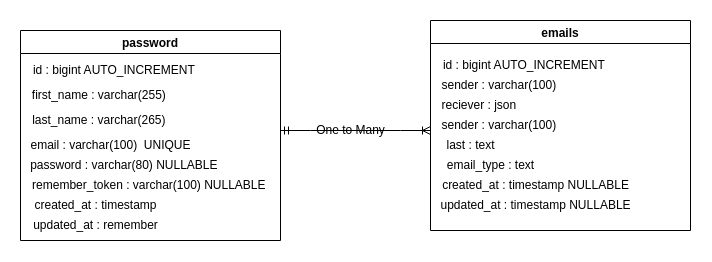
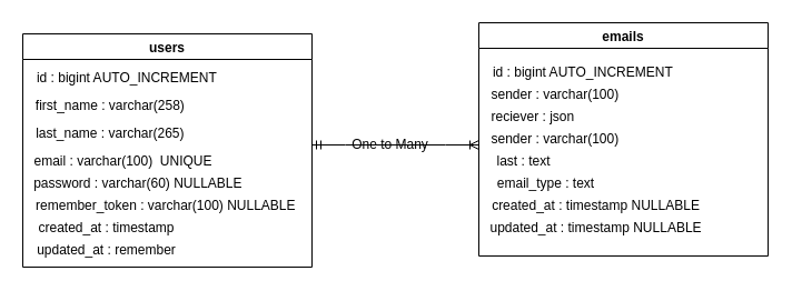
  <mxCell id="0" />
  <mxCell id="1" parent="0" />
- <mxCell id="2" value="password" style="swimlane;" vertex="1" parent="1"><mxGeometry x="20" y="30" width="260" height="210" as="geometry"><mxRectangle x="180" y="190" width="70" height="30" as="alternateBounds" /></mxGeometry></mxCell>
+ <mxCell id="2" value="users" style="swimlane;" vertex="1" parent="1"><mxGeometry x="20" y="30" width="260" height="210" as="geometry"><mxRectangle x="180" y="190" width="70" height="30" as="alternateBounds" /></mxGeometry></mxCell>
  <mxCell id="3" value="&lt;span style=&quot;text-align: left;&quot;&gt;id : bigint AUTO_INCREMENT&amp;nbsp;&lt;/span&gt;" style="text;html=1;align=center;verticalAlign=middle;resizable=0;points=[];autosize=1;strokeColor=none;fillColor=none;" vertex="1" parent="2"><mxGeometry y="25" width="190" height="30" as="geometry" /></mxCell>
- <mxCell id="4" value="&lt;span style=&quot;text-align: left;&quot;&gt;first_name : varchar(255)&amp;nbsp;&lt;/span&gt;" style="text;html=1;align=center;verticalAlign=middle;resizable=0;points=[];autosize=1;strokeColor=none;fillColor=none;" vertex="1" parent="2"><mxGeometry y="50" width="160" height="30" as="geometry" /></mxCell>
+ <mxCell id="4" value="&lt;span style=&quot;text-align: left;&quot;&gt;first_name : varchar(258)&amp;nbsp;&lt;/span&gt;" style="text;html=1;align=center;verticalAlign=middle;resizable=0;points=[];autosize=1;strokeColor=none;fillColor=none;" vertex="1" parent="2"><mxGeometry y="50" width="160" height="30" as="geometry" /></mxCell>
  <mxCell id="5" value="&lt;span style=&quot;text-align: left;&quot;&gt;last_name : varchar(265)&amp;nbsp;&lt;/span&gt;" style="text;html=1;align=center;verticalAlign=middle;resizable=0;points=[];autosize=1;strokeColor=none;fillColor=none;" vertex="1" parent="2"><mxGeometry y="75" width="160" height="30" as="geometry" /></mxCell>
  <mxCell id="6" value="&lt;span style=&quot;text-align: left;&quot;&gt;email : varchar(100)&amp;nbsp; UNIQUE&lt;/span&gt;" style="text;html=1;align=center;verticalAlign=middle;resizable=0;points=[];autosize=1;strokeColor=none;fillColor=none;" vertex="1" parent="2"><mxGeometry y="100" width="180" height="30" as="geometry" /></mxCell>
- <mxCell id="7" value="&lt;span style=&quot;text-align: left;&quot;&gt;password : varchar(80) NULLABLE&amp;nbsp;&lt;/span&gt;" style="text;html=1;align=center;verticalAlign=middle;resizable=0;points=[];autosize=1;strokeColor=none;fillColor=none;" vertex="1" parent="2"><mxGeometry y="120" width="210" height="30" as="geometry" /></mxCell>
+ <mxCell id="7" value="&lt;span style=&quot;text-align: left;&quot;&gt;password : varchar(60) NULLABLE&amp;nbsp;&lt;/span&gt;" style="text;html=1;align=center;verticalAlign=middle;resizable=0;points=[];autosize=1;strokeColor=none;fillColor=none;" vertex="1" parent="2"><mxGeometry y="120" width="210" height="30" as="geometry" /></mxCell>
  <mxCell id="8" value="&lt;span style=&quot;text-align: left;&quot;&gt;remember_token : varchar(100) NULLABLE&amp;nbsp;&lt;/span&gt;" style="text;html=1;align=center;verticalAlign=middle;resizable=0;points=[];autosize=1;strokeColor=none;fillColor=none;" vertex="1" parent="2"><mxGeometry y="140" width="260" height="30" as="geometry" /></mxCell>
  <mxCell id="9" value="created_at : timestamp" style="text;html=1;align=center;verticalAlign=middle;resizable=0;points=[];autosize=1;strokeColor=none;fillColor=none;" vertex="1" parent="2"><mxGeometry y="160" width="150" height="30" as="geometry" /></mxCell>
  <mxCell id="10" value="updated_at : remember" style="text;html=1;align=center;verticalAlign=middle;resizable=0;points=[];autosize=1;strokeColor=none;fillColor=none;" vertex="1" parent="2"><mxGeometry y="180" width="150" height="30" as="geometry" /></mxCell>
  <mxCell id="11" value="emails" style="swimlane;" vertex="1" parent="1"><mxGeometry x="430" y="20" width="260" height="210" as="geometry"><mxRectangle x="180" y="190" width="70" height="30" as="alternateBounds" /></mxGeometry></mxCell>
  <mxCell id="12" value="&lt;span style=&quot;text-align: left;&quot;&gt;id : bigint AUTO_INCREMENT&amp;nbsp;&lt;/span&gt;" style="text;html=1;align=center;verticalAlign=middle;resizable=0;points=[];autosize=1;strokeColor=none;fillColor=none;" vertex="1" parent="11"><mxGeometry y="30" width="190" height="30" as="geometry" /></mxCell>
  <mxCell id="13" value="&lt;span style=&quot;text-align: left;&quot;&gt;sender : varchar(100)&amp;nbsp;&lt;/span&gt;" style="text;html=1;align=center;verticalAlign=middle;resizable=0;points=[];autosize=1;strokeColor=none;fillColor=none;" vertex="1" parent="11"><mxGeometry y="50" width="140" height="30" as="geometry" /></mxCell>
  <mxCell id="14" value="&lt;span style=&quot;text-align: left;&quot;&gt;reciever : json&amp;nbsp;&lt;/span&gt;" style="text;html=1;align=center;verticalAlign=middle;resizable=0;points=[];autosize=1;strokeColor=none;fillColor=none;" vertex="1" parent="11"><mxGeometry y="70" width="100" height="30" as="geometry" /></mxCell>
  <mxCell id="15" value="&lt;span style=&quot;text-align: left;&quot;&gt;sender : varchar(100)&amp;nbsp;&lt;/span&gt;" style="text;html=1;align=center;verticalAlign=middle;resizable=0;points=[];autosize=1;strokeColor=none;fillColor=none;" vertex="1" parent="11"><mxGeometry y="90" width="140" height="30" as="geometry" /></mxCell>
  <mxCell id="16" value="&lt;div style=&quot;text-align: left;&quot;&gt;last : text&lt;br&gt;&lt;/div&gt;" style="text;html=1;align=center;verticalAlign=middle;resizable=0;points=[];autosize=1;strokeColor=none;fillColor=none;" vertex="1" parent="11"><mxGeometry y="110" width="80" height="30" as="geometry" /></mxCell>
  <mxCell id="17" value="created_at : timestamp NULLABLE" style="text;html=1;align=center;verticalAlign=middle;resizable=0;points=[];autosize=1;strokeColor=none;fillColor=none;" vertex="1" parent="11"><mxGeometry y="150" width="210" height="30" as="geometry" /></mxCell>
  <mxCell id="18" value="updated_at : timestamp NULLABLE" style="text;html=1;align=center;verticalAlign=middle;resizable=0;points=[];autosize=1;strokeColor=none;fillColor=none;" vertex="1" parent="11"><mxGeometry y="170" width="210" height="30" as="geometry" /></mxCell>
  <mxCell id="19" value="&lt;span style=&quot;text-align: left;&quot;&gt;email_type : text&lt;/span&gt;" style="text;html=1;align=center;verticalAlign=middle;resizable=0;points=[];autosize=1;strokeColor=none;fillColor=none;" vertex="1" parent="11"><mxGeometry y="130" width="120" height="30" as="geometry" /></mxCell>
  <mxCell id="20" value="" style="edgeStyle=entityRelationEdgeStyle;fontSize=12;html=1;endArrow=ERoneToMany;startArrow=ERmandOne;rounded=0;" edge="1" parent="1"><mxGeometry width="100" height="100" relative="1" as="geometry"><mxPoint x="280" y="130" as="sourcePoint" /><mxPoint x="430" y="130" as="targetPoint" /></mxGeometry></mxCell>
  <mxCell id="21" value="One to Many" style="text;html=1;align=center;verticalAlign=middle;resizable=0;points=[];autosize=1;strokeColor=none;fillColor=none;" vertex="1" parent="1"><mxGeometry x="305" y="115" width="90" height="30" as="geometry" /></mxCell>
